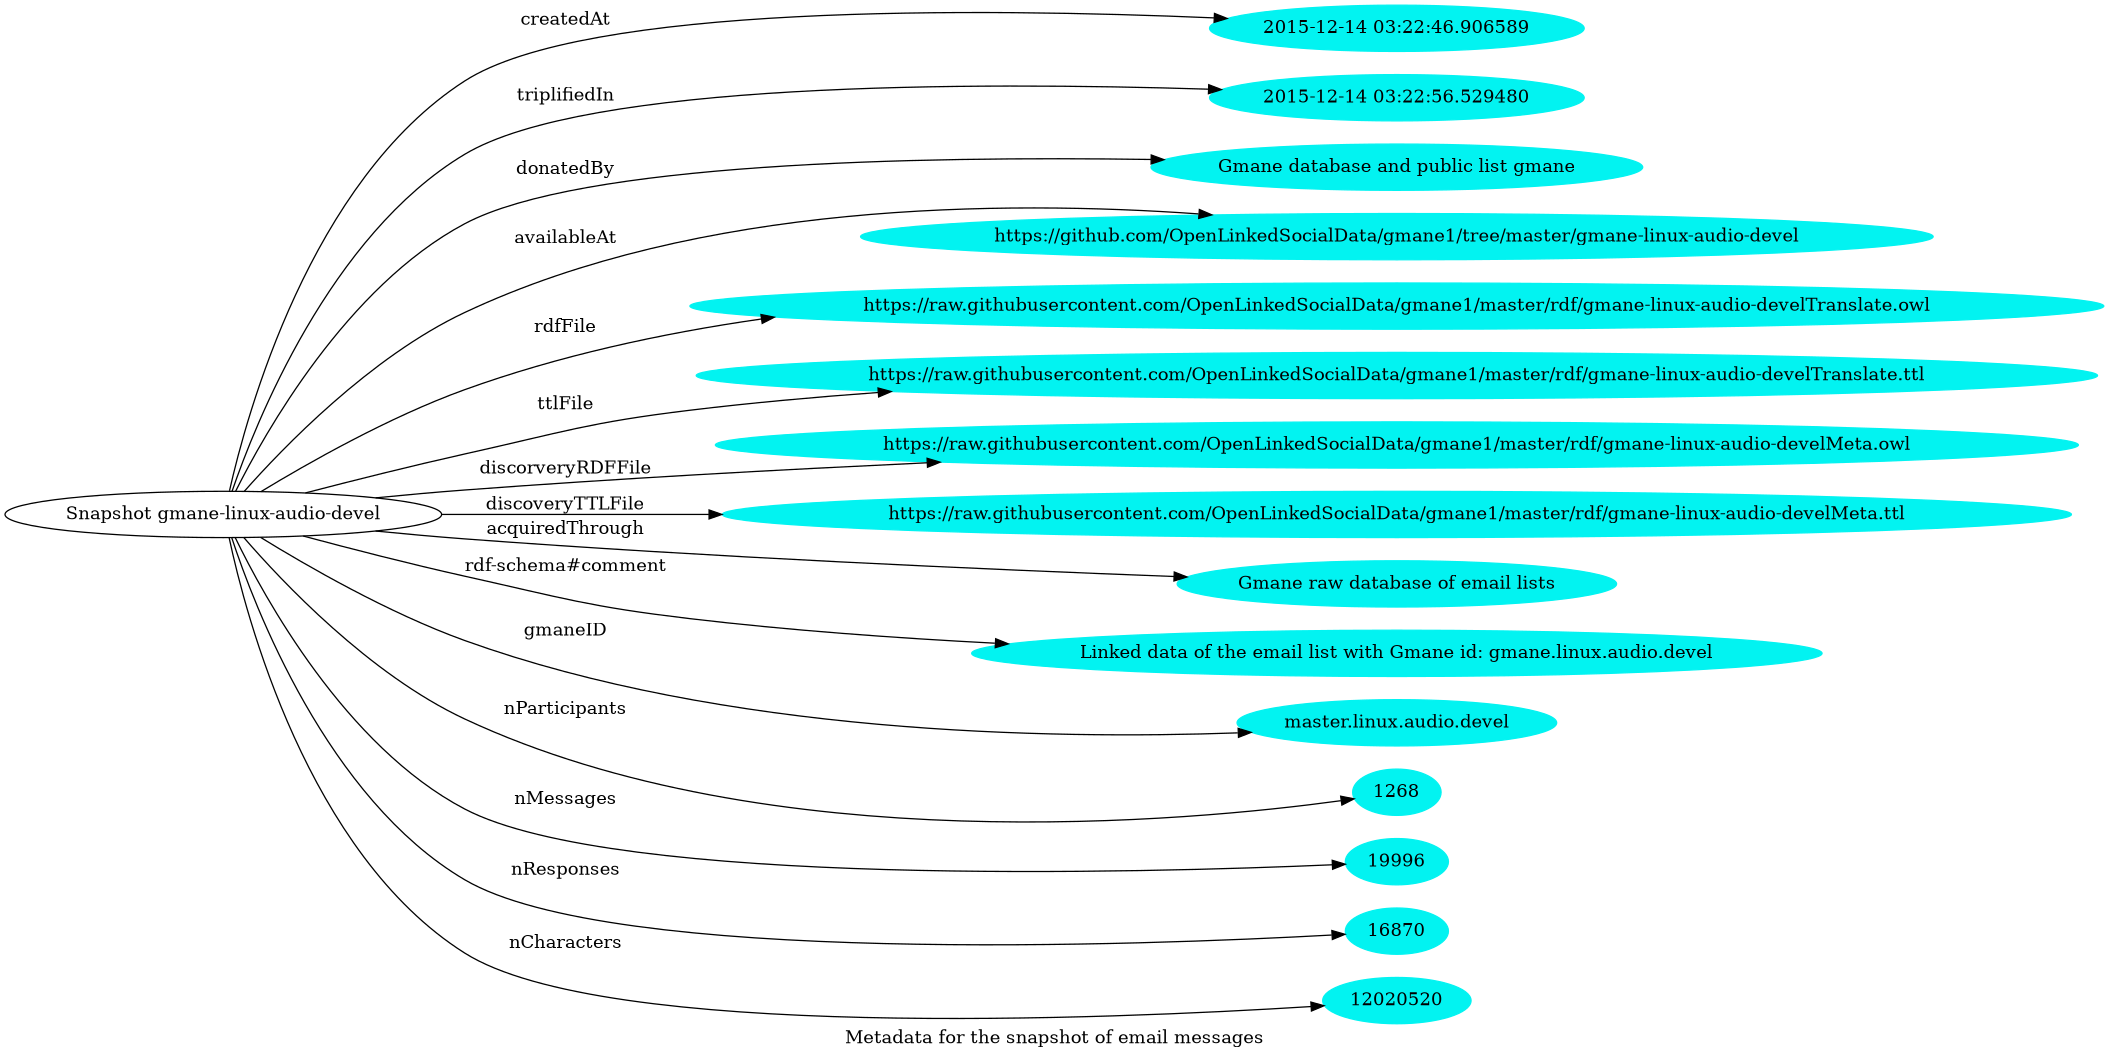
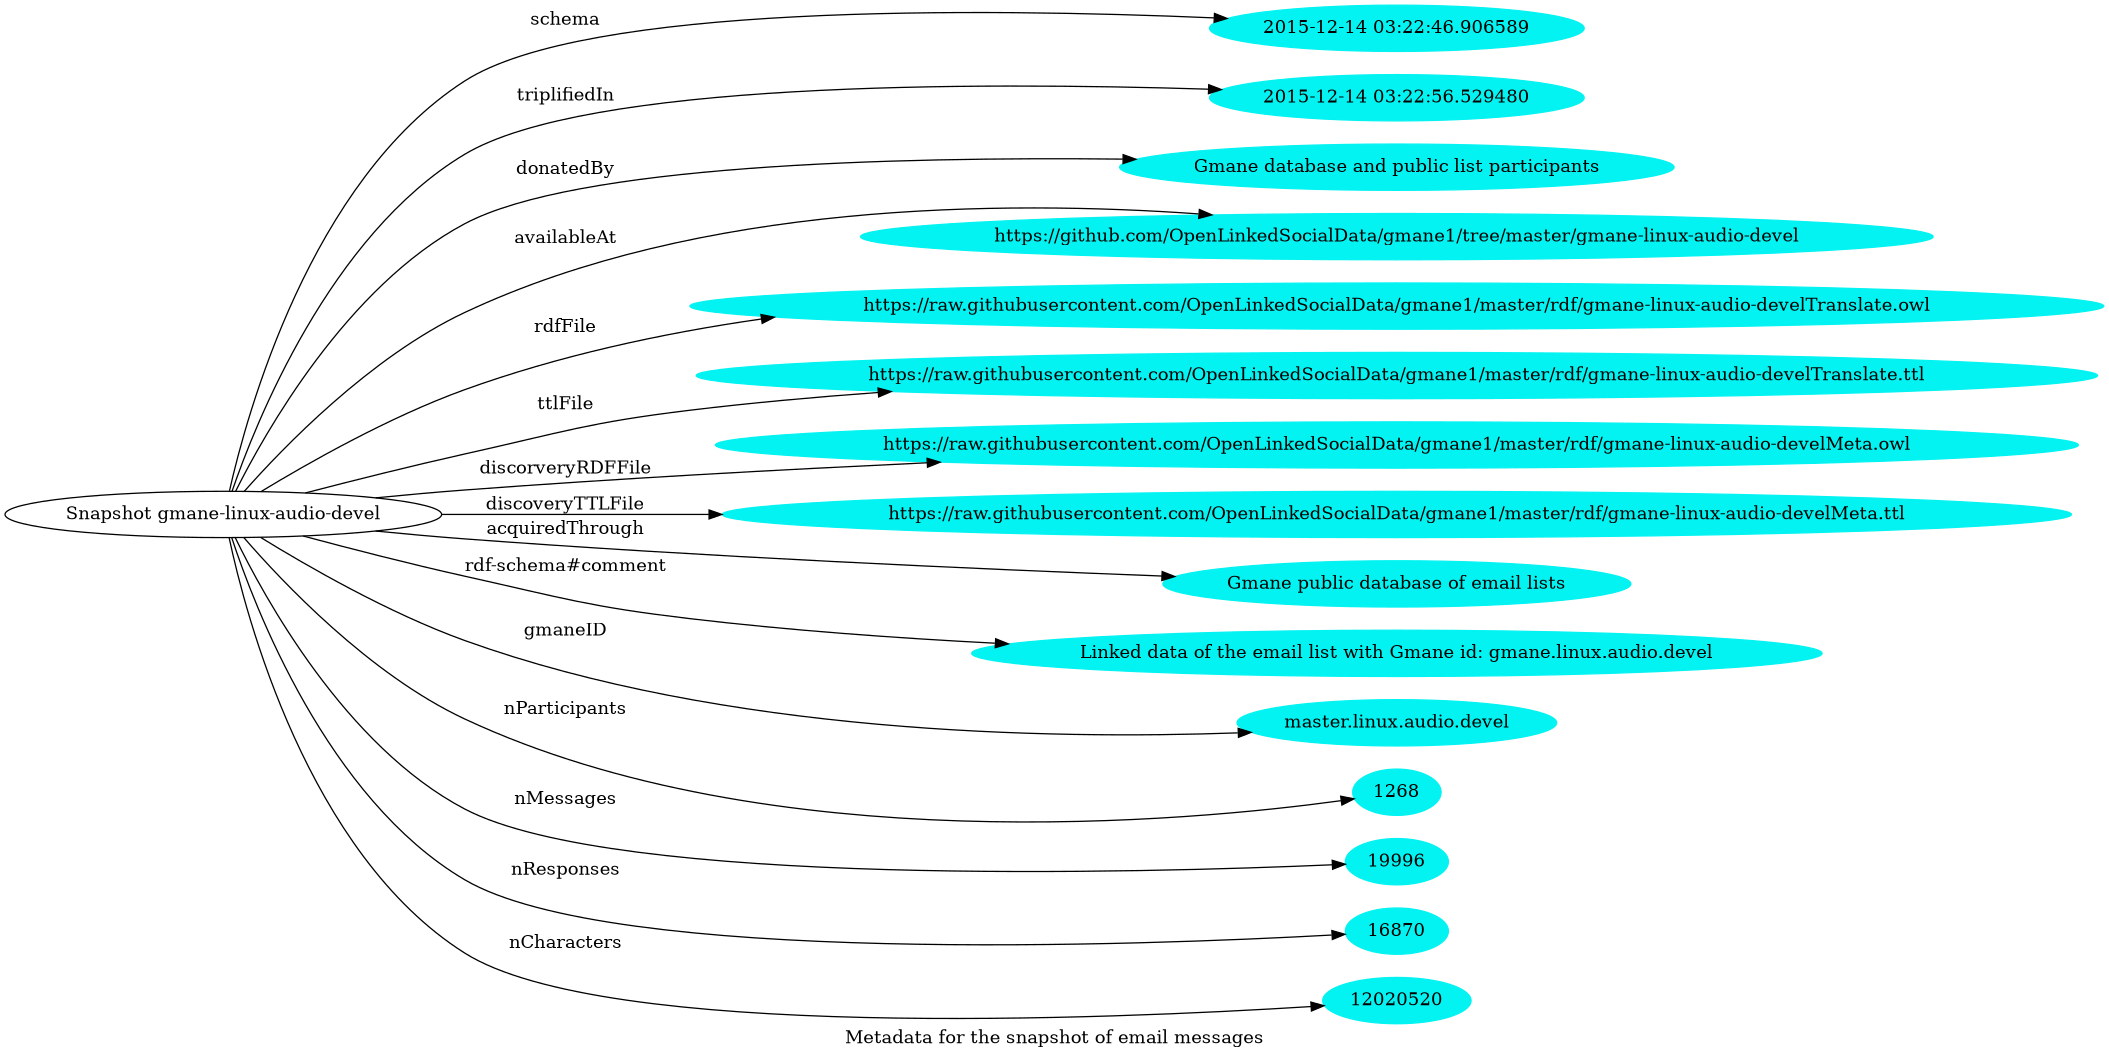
  digraph {
    label="Metadata for the snapshot of email messages"
    rankdir=LR
    node [color="#02F3F1" style=filled]
    n1 [label="2015-12-14 03:22:46.906589"]
    "Snapshot gmane-linux-audio-devel" [color="" style=""]
    n3 [label="2015-12-14 03:22:56.529480"]
-   n4 [label="Gmane database and public list gmane"]
+   n4 [label="Gmane database and public list participants"]
    n5 [label="https://github.com/OpenLinkedSocialData/gmane1/tree/master/gmane-linux-audio-devel"]
    n6 [label="https://raw.githubusercontent.com/OpenLinkedSocialData/gmane1/master/rdf/gmane-linux-audio-develTranslate.owl"]
    n7 [label="https://raw.githubusercontent.com/OpenLinkedSocialData/gmane1/master/rdf/gmane-linux-audio-develTranslate.ttl"]
    n8 [label="https://raw.githubusercontent.com/OpenLinkedSocialData/gmane1/master/rdf/gmane-linux-audio-develMeta.owl"]
    n9 [label="https://raw.githubusercontent.com/OpenLinkedSocialData/gmane1/master/rdf/gmane-linux-audio-develMeta.ttl"]
-   n10 [label="Gmane raw database of email lists"]
+   n10 [label="Gmane public database of email lists"]
    n11 [label="Linked data of the email list with Gmane id: gmane.linux.audio.devel"]
    n12 [label="master.linux.audio.devel"]
    n13 [label=1268]
    n14 [label=19996]
    n15 [label=16870]
    n16 [label=12020520]
-   "Snapshot gmane-linux-audio-devel" -> n1 [label=createdAt]
+   "Snapshot gmane-linux-audio-devel" -> n1 [label=schema]
    "Snapshot gmane-linux-audio-devel" -> n3 [label=triplifiedIn]
    "Snapshot gmane-linux-audio-devel" -> n4 [label=donatedBy]
    "Snapshot gmane-linux-audio-devel" -> n5 [label=availableAt]
    "Snapshot gmane-linux-audio-devel" -> n6 [label=rdfFile]
    "Snapshot gmane-linux-audio-devel" -> n7 [label=ttlFile]
    "Snapshot gmane-linux-audio-devel" -> n8 [label=discorveryRDFFile]
    "Snapshot gmane-linux-audio-devel" -> n9 [label=discoveryTTLFile]
    "Snapshot gmane-linux-audio-devel" -> n10 [label=acquiredThrough]
    "Snapshot gmane-linux-audio-devel" -> n11 [label="rdf-schema#comment"]
    "Snapshot gmane-linux-audio-devel" -> n12 [label=gmaneID]
    "Snapshot gmane-linux-audio-devel" -> n13 [label=nParticipants]
    "Snapshot gmane-linux-audio-devel" -> n14 [label=nMessages]
    "Snapshot gmane-linux-audio-devel" -> n15 [label=nResponses]
    "Snapshot gmane-linux-audio-devel" -> n16 [label=nCharacters]
  }
